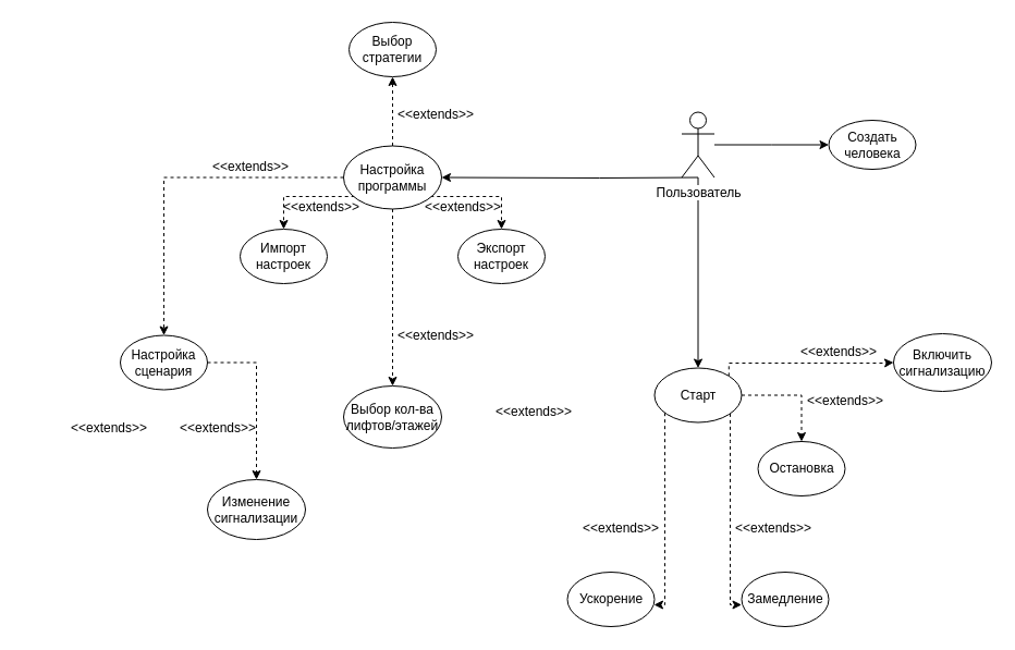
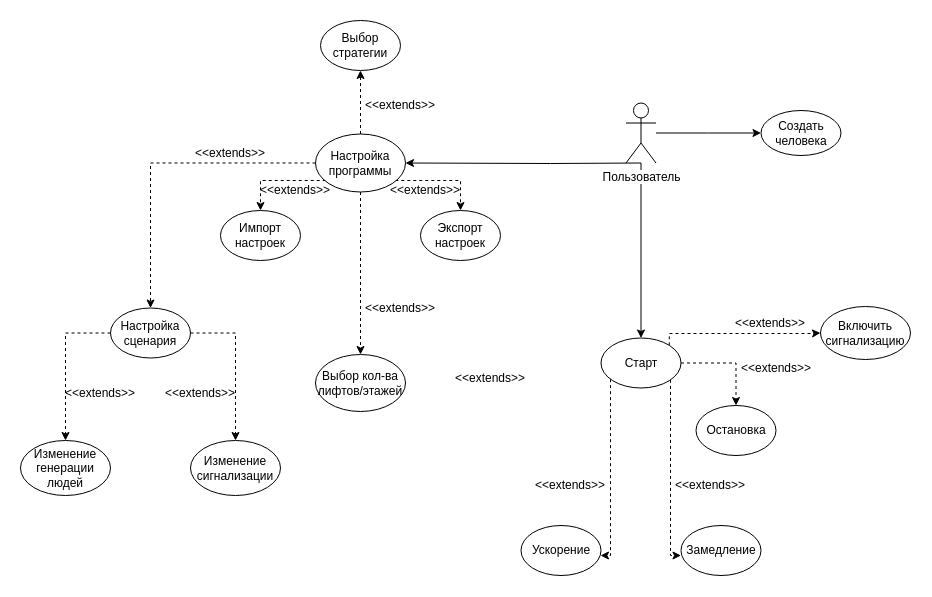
  <mxCell id="0" />
  <mxCell id="1" parent="0" />
  <mxCell id="2" value="" style="edgeStyle=orthogonalEdgeStyle;rounded=0;orthogonalLoop=1;jettySize=auto;html=1;" parent="1" source="5" edge="1"><mxGeometry relative="1" as="geometry"><mxPoint x="760.5" y="132.5" as="targetPoint" /></mxGeometry></mxCell>
  <mxCell id="3" style="edgeStyle=orthogonalEdgeStyle;rounded=0;orthogonalLoop=1;jettySize=auto;html=1;entryX=0.5;entryY=0;entryDx=0;entryDy=0;" parent="1" source="5" target="11" edge="1"><mxGeometry relative="1" as="geometry" /></mxCell>
  <mxCell id="4" style="edgeStyle=orthogonalEdgeStyle;rounded=0;orthogonalLoop=1;jettySize=auto;html=1;entryX=1;entryY=0.5;entryDx=0;entryDy=0;" parent="1" source="5" target="20" edge="1"><mxGeometry relative="1" as="geometry"><Array as="points"><mxPoint x="550" y="163" /><mxPoint x="550" y="163" /></Array></mxGeometry></mxCell>
  <mxCell id="5" value="Пользователь" style="shape=umlActor;verticalLabelPosition=bottom;labelBackgroundColor=#ffffff;verticalAlign=top;html=1;outlineConnect=0;" parent="1" vertex="1"><mxGeometry x="625.5" y="102.5" width="30" height="60" as="geometry" /></mxCell>
  <mxCell id="6" value="Создать человека" style="ellipse;whiteSpace=wrap;html=1;" parent="1" vertex="1"><mxGeometry x="760.5" y="110" width="80" height="45" as="geometry" /></mxCell>
  <mxCell id="7" style="edgeStyle=orthogonalEdgeStyle;rounded=0;orthogonalLoop=1;jettySize=auto;html=1;entryX=0;entryY=0.6;entryDx=0;entryDy=0;entryPerimeter=0;dashed=1;" parent="1" source="11" target="13" edge="1"><mxGeometry relative="1" as="geometry"><Array as="points"><mxPoint x="670" y="405" /><mxPoint x="670" y="405" /></Array></mxGeometry></mxCell>
  <mxCell id="8" style="edgeStyle=orthogonalEdgeStyle;rounded=0;orthogonalLoop=1;jettySize=auto;html=1;entryX=0.5;entryY=0;entryDx=0;entryDy=0;dashed=1;" parent="1" source="11" target="12" edge="1"><mxGeometry relative="1" as="geometry"><Array as="points"><mxPoint x="735" y="362" /></Array></mxGeometry></mxCell>
  <mxCell id="9" style="edgeStyle=orthogonalEdgeStyle;rounded=0;orthogonalLoop=1;jettySize=auto;html=1;exitX=1;exitY=0;exitDx=0;exitDy=0;entryX=0;entryY=0.5;entryDx=0;entryDy=0;dashed=1;" parent="1" source="11" target="26" edge="1"><mxGeometry relative="1" as="geometry"><Array as="points"><mxPoint x="669" y="333" /><mxPoint x="810" y="333" /></Array></mxGeometry></mxCell>
  <mxCell id="10" style="edgeStyle=orthogonalEdgeStyle;rounded=0;orthogonalLoop=1;jettySize=auto;html=1;entryX=0.994;entryY=0.6;entryDx=0;entryDy=0;entryPerimeter=0;dashed=1;" parent="1" source="11" target="14" edge="1"><mxGeometry relative="1" as="geometry"><Array as="points"><mxPoint x="610" y="555" /></Array></mxGeometry></mxCell>
  <mxCell id="11" value="Старт" style="ellipse;whiteSpace=wrap;html=1;" parent="1" vertex="1"><mxGeometry x="600.5" y="337.5" width="80" height="50" as="geometry" /></mxCell>
  <mxCell id="12" value="Остановка" style="ellipse;whiteSpace=wrap;html=1;" parent="1" vertex="1"><mxGeometry x="695.5" y="405" width="80" height="50" as="geometry" /></mxCell>
  <mxCell id="13" value="Замедление" style="ellipse;whiteSpace=wrap;html=1;" parent="1" vertex="1"><mxGeometry x="680.5" y="525" width="80" height="50" as="geometry" /></mxCell>
  <mxCell id="14" value="Ускорение" style="ellipse;whiteSpace=wrap;html=1;" parent="1" vertex="1"><mxGeometry x="520.5" y="525" width="80" height="50" as="geometry" /></mxCell>
  <mxCell id="15" style="edgeStyle=orthogonalEdgeStyle;rounded=0;orthogonalLoop=1;jettySize=auto;html=1;entryX=0.5;entryY=0;entryDx=0;entryDy=0;dashed=1;" parent="1" source="20" target="32" edge="1"><mxGeometry relative="1" as="geometry" /></mxCell>
  <mxCell id="16" style="edgeStyle=orthogonalEdgeStyle;rounded=0;orthogonalLoop=1;jettySize=auto;html=1;entryX=0.5;entryY=0;entryDx=0;entryDy=0;dashed=1;" parent="1" source="20" target="29" edge="1"><mxGeometry relative="1" as="geometry" /></mxCell>
  <mxCell id="17" style="edgeStyle=orthogonalEdgeStyle;rounded=0;orthogonalLoop=1;jettySize=auto;html=1;entryX=0.5;entryY=1;entryDx=0;entryDy=0;dashed=1;" parent="1" source="20" target="38" edge="1"><mxGeometry relative="1" as="geometry" /></mxCell>
  <mxCell id="18" style="edgeStyle=orthogonalEdgeStyle;rounded=0;orthogonalLoop=1;jettySize=auto;html=1;exitX=0;exitY=1;exitDx=0;exitDy=0;entryX=0.5;entryY=0;entryDx=0;entryDy=0;dashed=1;" parent="1" source="20" target="40" edge="1"><mxGeometry relative="1" as="geometry"><Array as="points"><mxPoint x="328" y="180" /><mxPoint x="260" y="180" /></Array></mxGeometry></mxCell>
  <mxCell id="19" style="edgeStyle=orthogonalEdgeStyle;rounded=0;orthogonalLoop=1;jettySize=auto;html=1;exitX=1;exitY=1;exitDx=0;exitDy=0;entryX=0.5;entryY=0;entryDx=0;entryDy=0;dashed=1;" parent="1" source="20" target="39" edge="1"><mxGeometry relative="1" as="geometry"><Array as="points"><mxPoint x="392" y="180" /><mxPoint x="460" y="180" /></Array></mxGeometry></mxCell>
  <mxCell id="20" value="Настройка программы" style="ellipse;whiteSpace=wrap;html=1;" parent="1" vertex="1"><mxGeometry x="315" y="133.5" width="90" height="58" as="geometry" /></mxCell>
  <mxCell id="21" value="&amp;lt;&amp;lt;extends&amp;gt;&amp;gt;" style="text;html=1;strokeColor=none;fillColor=none;align=center;verticalAlign=middle;whiteSpace=wrap;rounded=0;" parent="1" vertex="1"><mxGeometry x="380" y="95" width="40" height="20" as="geometry" /></mxCell>
  <mxCell id="22" value="&amp;lt;&amp;lt;extends&amp;gt;&amp;gt;" style="text;html=1;strokeColor=none;fillColor=none;align=center;verticalAlign=middle;whiteSpace=wrap;rounded=0;" parent="1" vertex="1"><mxGeometry x="755.5" y="357.5" width="40" height="20" as="geometry" /></mxCell>
  <mxCell id="23" value="&amp;lt;&amp;lt;extends&amp;gt;&amp;gt;" style="text;html=1;strokeColor=none;fillColor=none;align=center;verticalAlign=middle;whiteSpace=wrap;rounded=0;" parent="1" vertex="1"><mxGeometry x="470" y="367.5" width="40" height="20" as="geometry" /></mxCell>
  <mxCell id="24" value="&amp;lt;&amp;lt;extends&amp;gt;&amp;gt;" style="text;html=1;strokeColor=none;fillColor=none;align=center;verticalAlign=middle;whiteSpace=wrap;rounded=0;" parent="1" vertex="1"><mxGeometry x="550" y="475" width="40" height="20" as="geometry" /></mxCell>
  <mxCell id="25" value="&amp;lt;&amp;lt;extends&amp;gt;&amp;gt;" style="text;html=1;strokeColor=none;fillColor=none;align=center;verticalAlign=middle;whiteSpace=wrap;rounded=0;direction=west;" parent="1" vertex="1"><mxGeometry x="690" y="475" width="40" height="20" as="geometry" /></mxCell>
  <mxCell id="26" value="Включить сигнализацию" style="ellipse;whiteSpace=wrap;html=1;" parent="1" vertex="1"><mxGeometry x="820" y="306" width="90" height="53" as="geometry" /></mxCell>
  <mxCell id="27" value="&amp;lt;&amp;lt;extends&amp;gt;&amp;gt;" style="text;html=1;strokeColor=none;fillColor=none;align=center;verticalAlign=middle;whiteSpace=wrap;rounded=0;" parent="1" vertex="1"><mxGeometry x="750" y="312.5" width="40" height="20" as="geometry" /></mxCell>
  <mxCell id="28" value="&amp;lt;&amp;lt;extends&amp;gt;&amp;gt;" style="text;html=1;strokeColor=none;fillColor=none;align=center;verticalAlign=middle;whiteSpace=wrap;rounded=0;" parent="1" vertex="1"><mxGeometry x="380" y="297.5" width="40" height="20" as="geometry" /></mxCell>
  <mxCell id="29" value="Выбор кол-ва лифтов/этажей" style="ellipse;whiteSpace=wrap;html=1;" parent="1" vertex="1"><mxGeometry x="315" y="354" width="90" height="57" as="geometry" /></mxCell>
+ <mxCell id="30" style="edgeStyle=orthogonalEdgeStyle;rounded=0;orthogonalLoop=1;jettySize=auto;html=1;entryX=0.5;entryY=0;entryDx=0;entryDy=0;dashed=1;" parent="1" source="32" target="34" edge="1"><mxGeometry relative="1" as="geometry"><Array as="points"><mxPoint x="65" y="333" /></Array></mxGeometry></mxCell>
  <mxCell id="31" style="edgeStyle=orthogonalEdgeStyle;rounded=0;orthogonalLoop=1;jettySize=auto;html=1;entryX=0.5;entryY=0;entryDx=0;entryDy=0;dashed=1;" parent="1" source="32" target="36" edge="1"><mxGeometry relative="1" as="geometry"><Array as="points"><mxPoint x="235" y="333" /></Array></mxGeometry></mxCell>
  <mxCell id="32" value="Настройка сценария" style="ellipse;whiteSpace=wrap;html=1;" parent="1" vertex="1"><mxGeometry x="110" y="307.5" width="80" height="50" as="geometry" /></mxCell>
  <mxCell id="33" value="&amp;lt;&amp;lt;extends&amp;gt;&amp;gt;" style="text;html=1;strokeColor=none;fillColor=none;align=center;verticalAlign=middle;whiteSpace=wrap;rounded=0;" parent="1" vertex="1"><mxGeometry x="210" y="142.5" width="40" height="20" as="geometry" /></mxCell>
+ <mxCell id="34" value="Изменение генерации людей" style="ellipse;whiteSpace=wrap;html=1;" parent="1" vertex="1"><mxGeometry x="20" y="440" width="90" height="55" as="geometry" /></mxCell>
  <mxCell id="35" value="&amp;lt;&amp;lt;extends&amp;gt;&amp;gt;" style="text;html=1;strokeColor=none;fillColor=none;align=center;verticalAlign=middle;whiteSpace=wrap;rounded=0;" parent="1" vertex="1"><mxGeometry x="180" y="382.5" width="40" height="20" as="geometry" /></mxCell>
  <mxCell id="36" value="Изменение сигнализации" style="ellipse;whiteSpace=wrap;html=1;" parent="1" vertex="1"><mxGeometry x="190" y="440" width="90" height="55" as="geometry" /></mxCell>
  <mxCell id="37" value="&amp;lt;&amp;lt;extends&amp;gt;&amp;gt;" style="text;html=1;strokeColor=none;fillColor=none;align=center;verticalAlign=middle;whiteSpace=wrap;rounded=0;" parent="1" vertex="1"><mxGeometry x="80" y="382.5" width="40" height="20" as="geometry" /></mxCell>
  <mxCell id="38" value="Выбор стратегии" style="ellipse;whiteSpace=wrap;html=1;" parent="1" vertex="1"><mxGeometry x="320" y="20" width="80" height="50" as="geometry" /></mxCell>
  <mxCell id="39" value="Экспорт настроек" style="ellipse;whiteSpace=wrap;html=1;" parent="1" vertex="1"><mxGeometry x="420" y="210" width="80" height="50" as="geometry" /></mxCell>
  <mxCell id="40" value="Импорт настроек" style="ellipse;whiteSpace=wrap;html=1;" parent="1" vertex="1"><mxGeometry x="220" y="210" width="80" height="50" as="geometry" /></mxCell>
  <mxCell id="41" value="&amp;lt;&amp;lt;extends&amp;gt;&amp;gt;" style="text;html=1;strokeColor=none;fillColor=none;align=center;verticalAlign=middle;whiteSpace=wrap;rounded=0;" parent="1" vertex="1"><mxGeometry x="405" y="180" width="40" height="20" as="geometry" /></mxCell>
  <mxCell id="42" value="&amp;lt;&amp;lt;extends&amp;gt;&amp;gt;" style="text;html=1;strokeColor=none;fillColor=none;align=center;verticalAlign=middle;whiteSpace=wrap;rounded=0;" parent="1" vertex="1"><mxGeometry x="275" y="180" width="40" height="20" as="geometry" /></mxCell>
